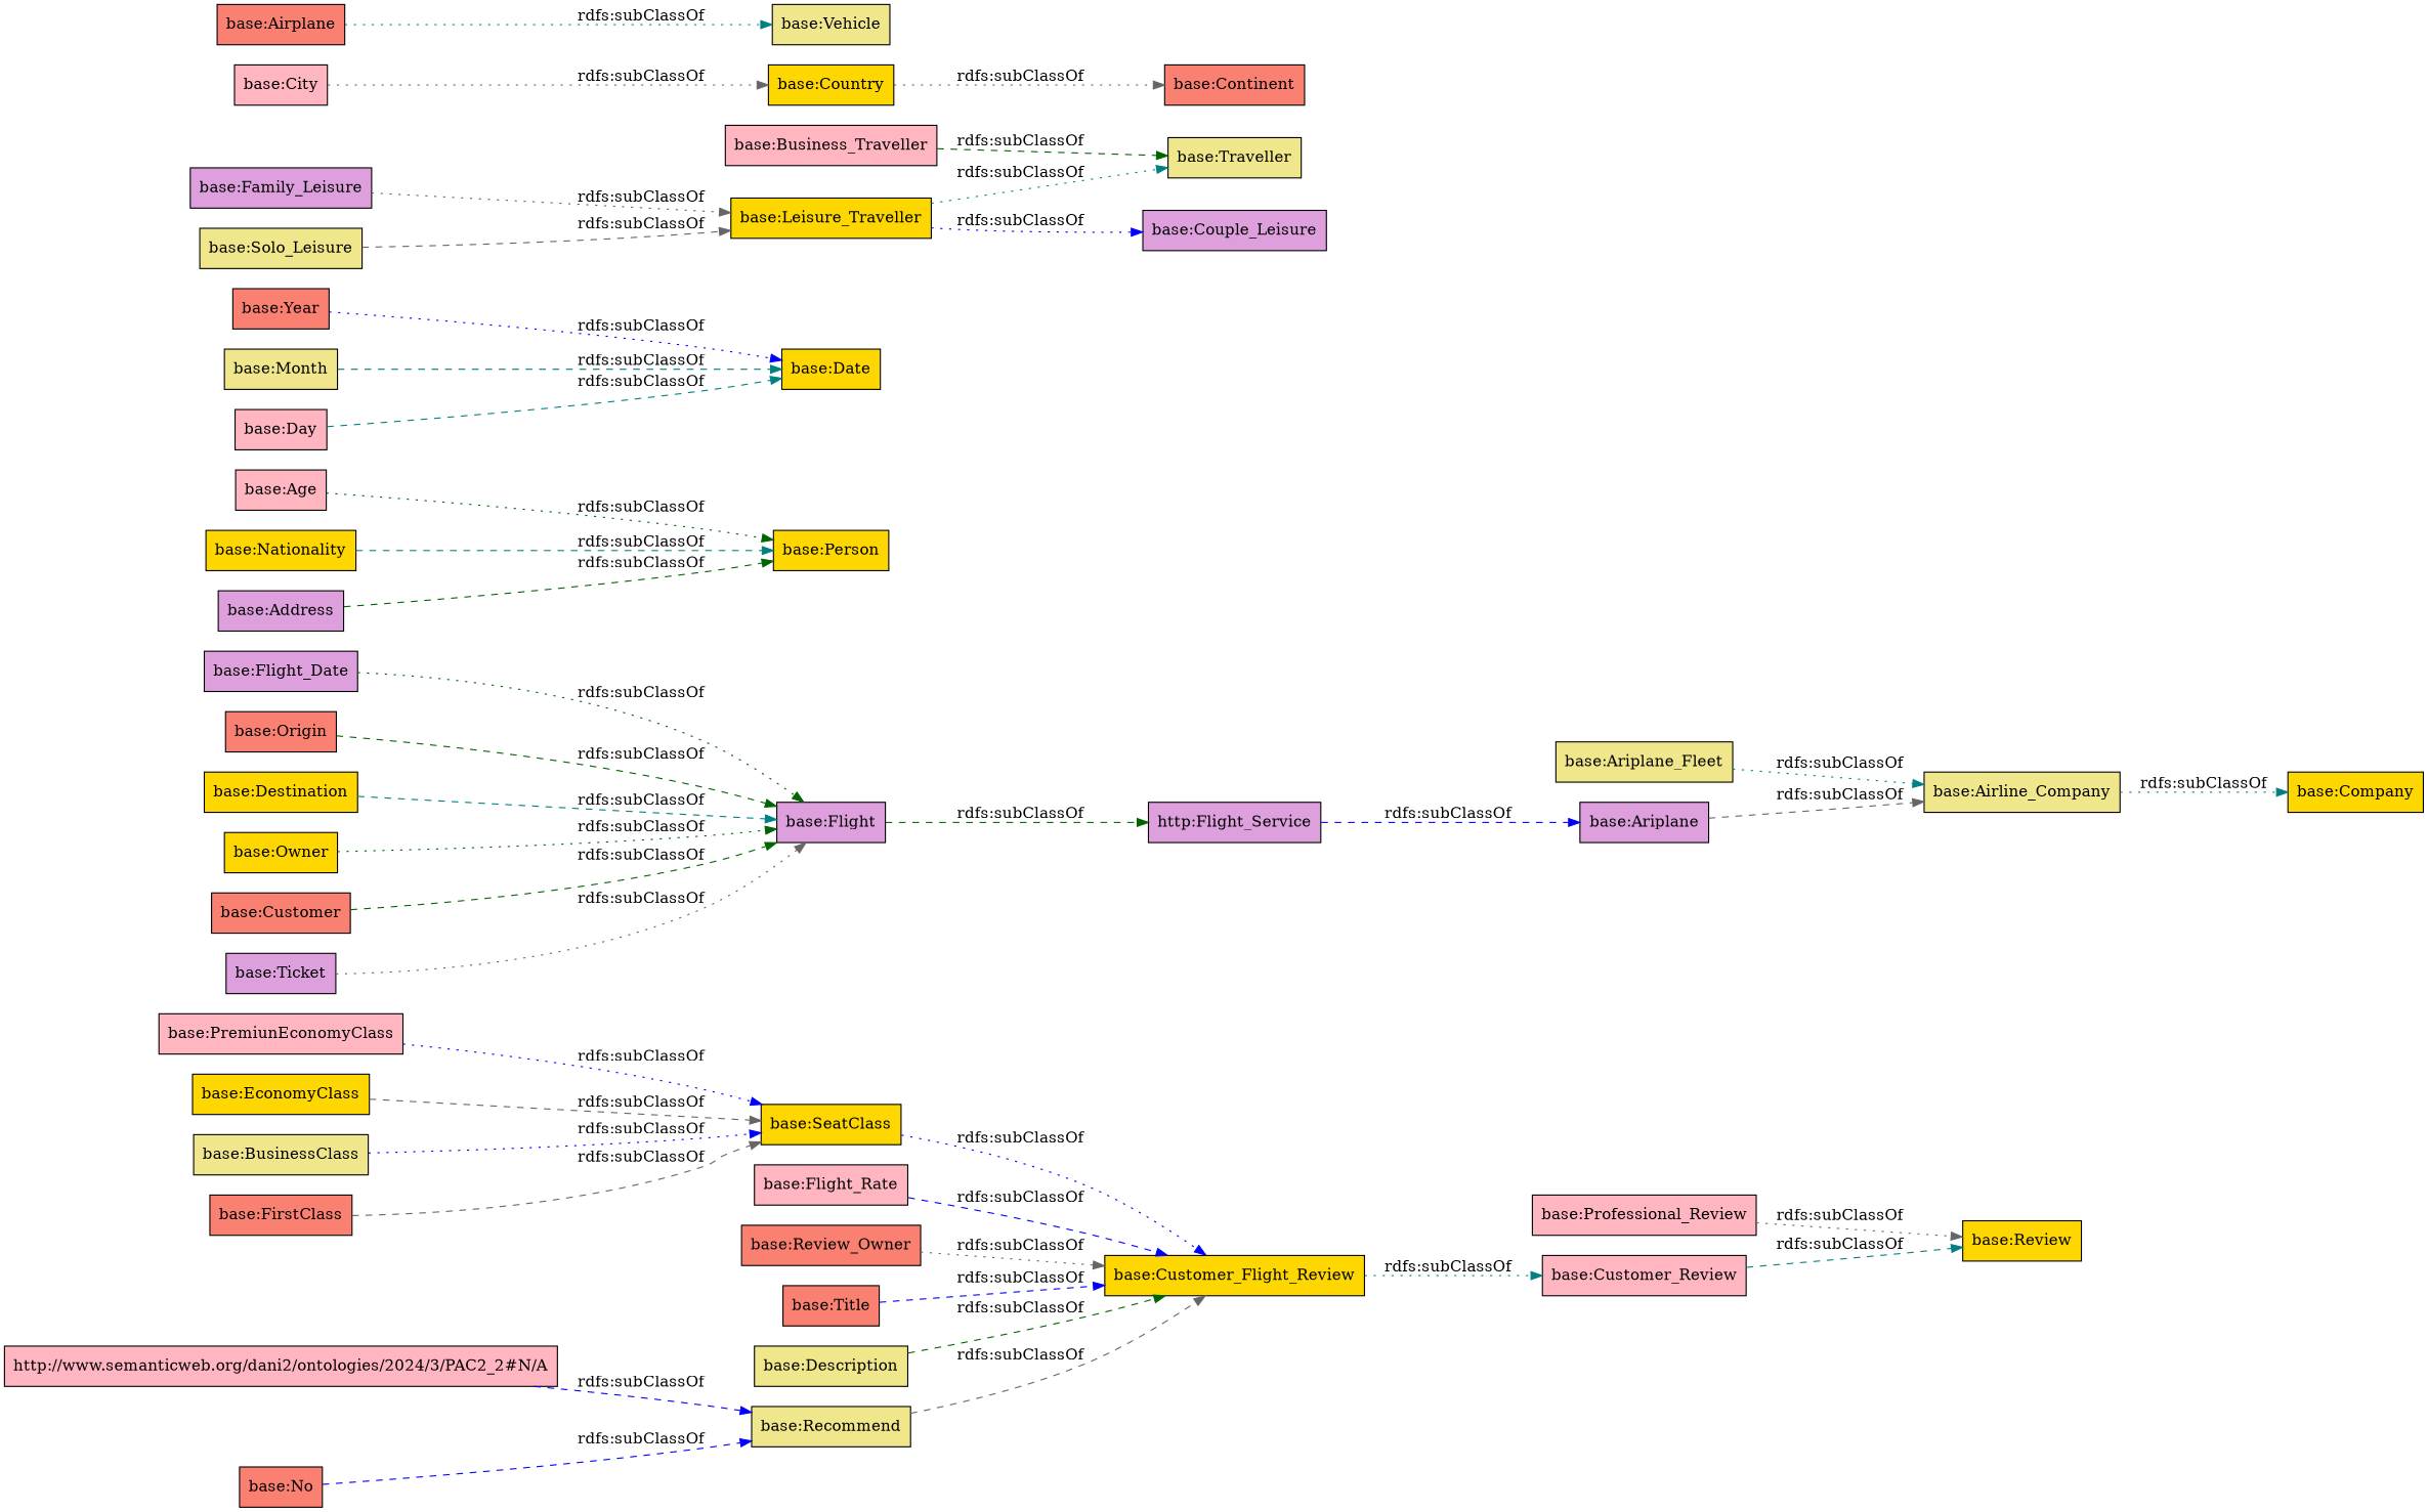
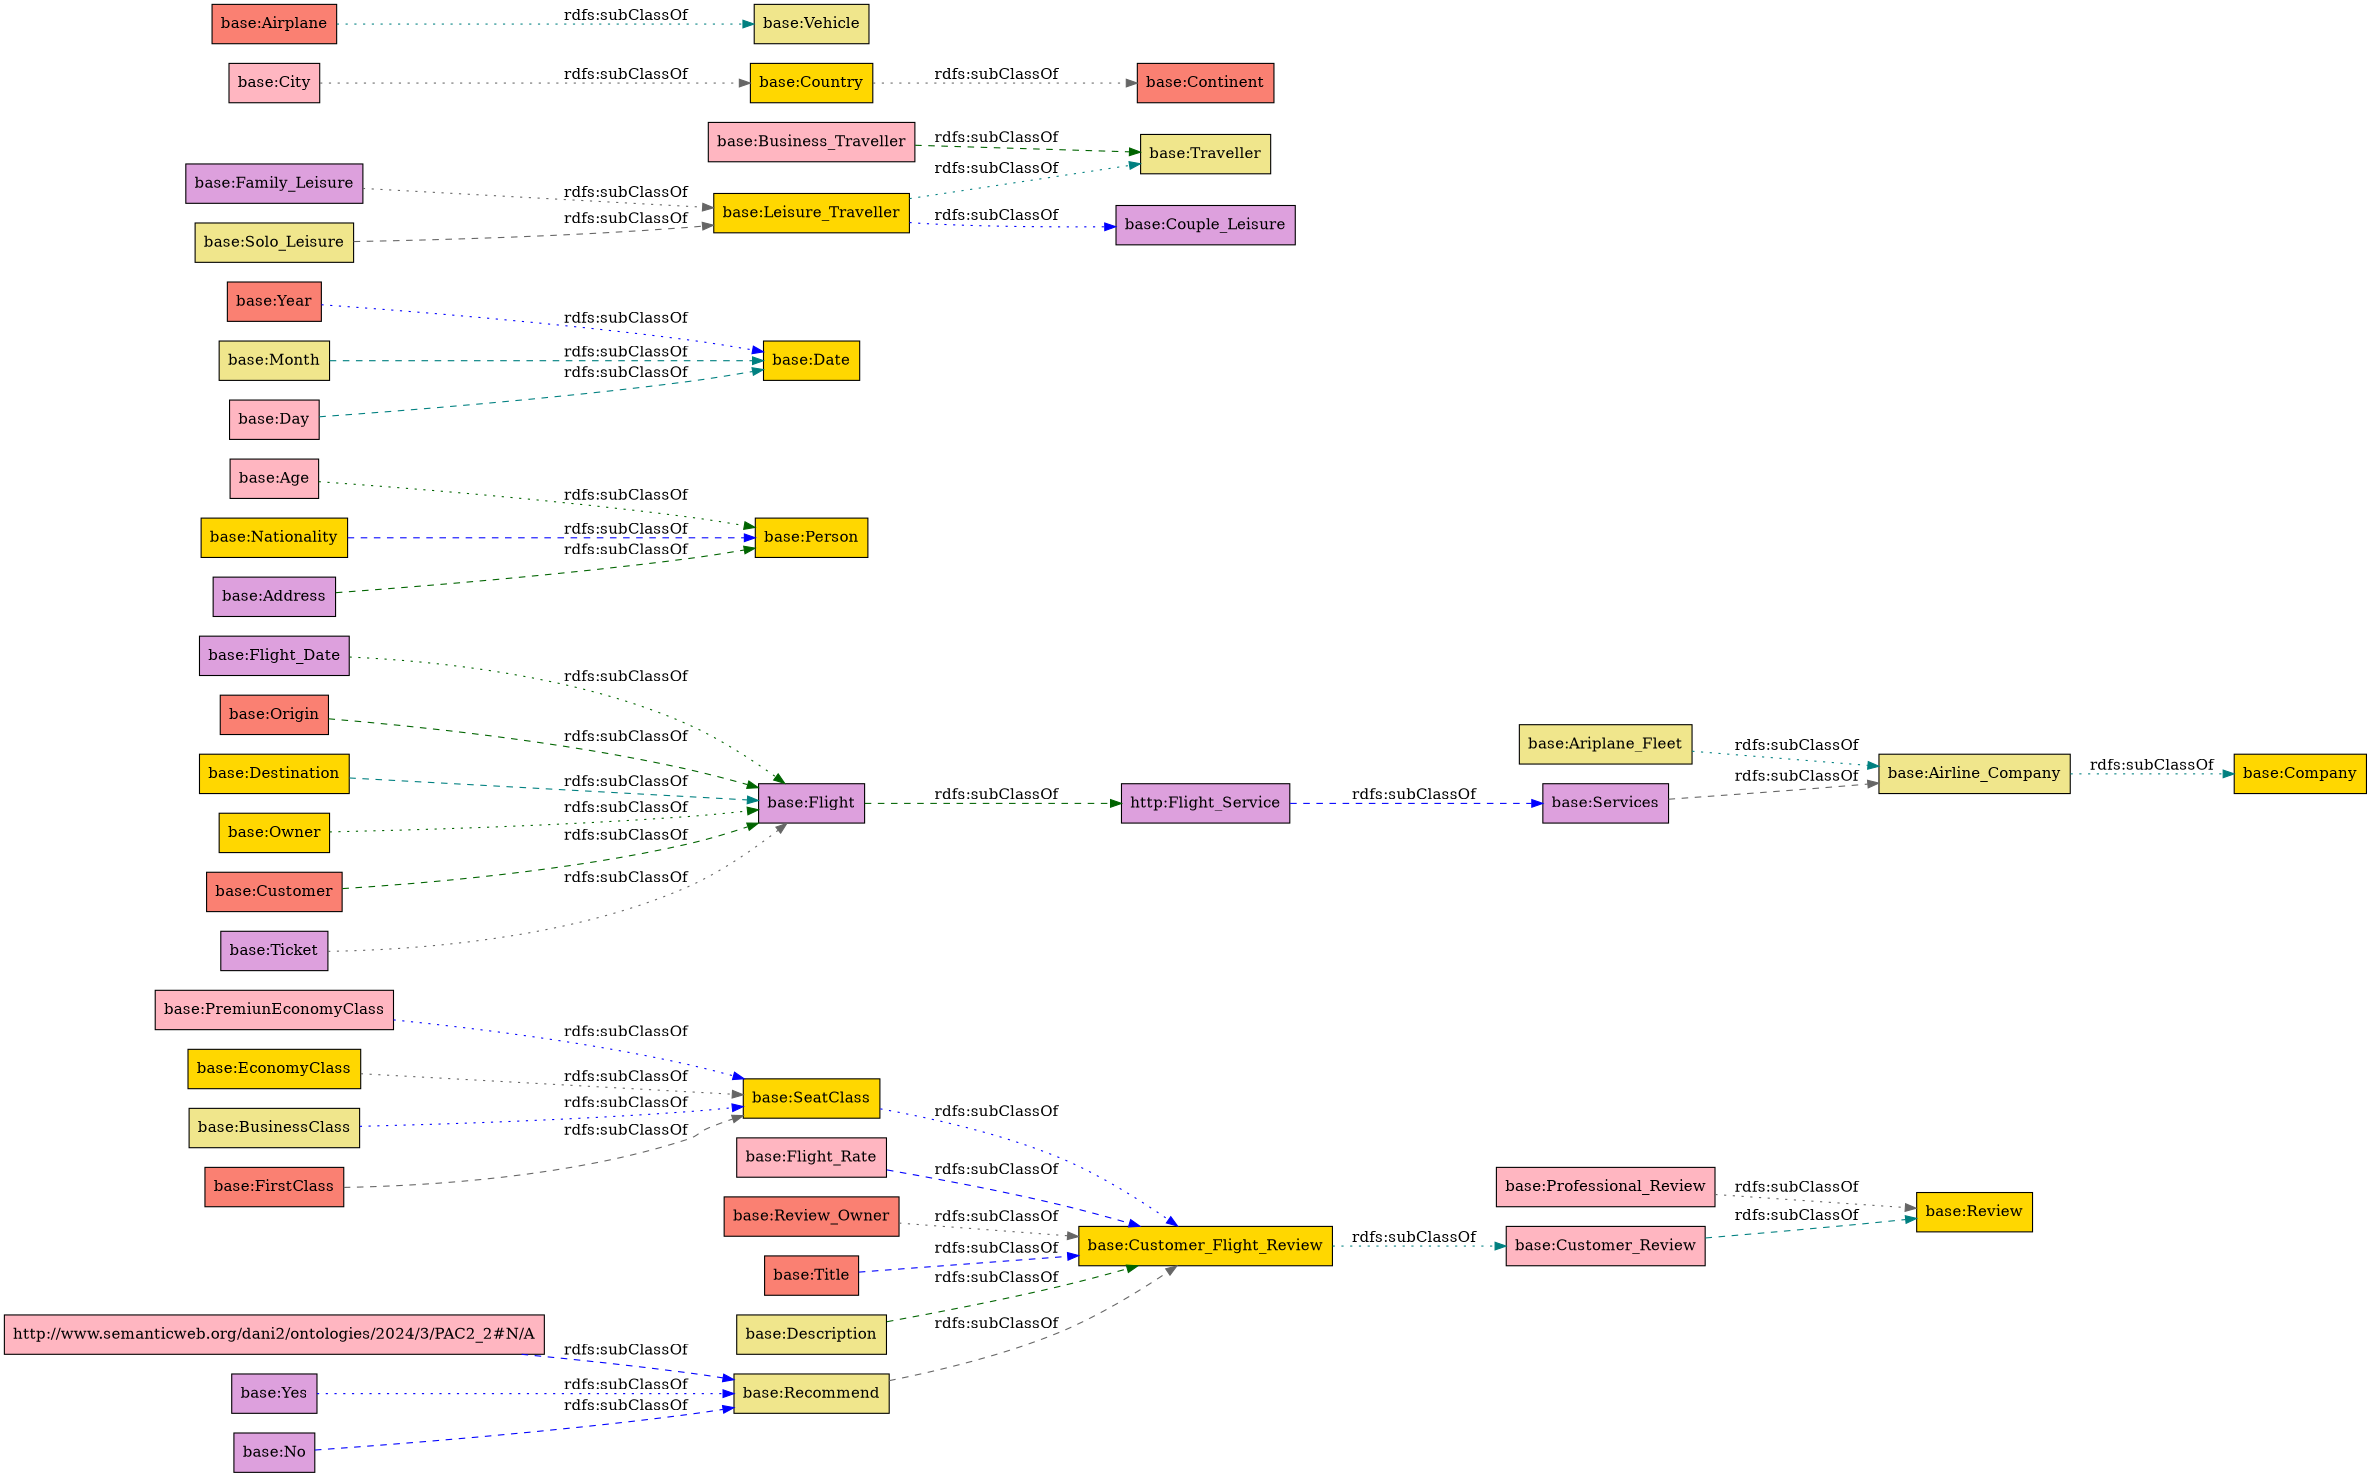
  digraph {
    rankdir=LR
    node [color=black fillcolor=gold shape=rectangle style=filled]
    edge [color=blue style=dashed]
    "base:Recommend" [fillcolor=khaki]
    "base:Customer_Flight_Review"
    "base:Customer_Review" [fillcolor=lightpink]
    "base:Ariplane_Fleet" [fillcolor=khaki]
    "base:Airline_Company" [fillcolor=khaki]
    "base:Company"
    "base:Flight_Date" [fillcolor=plum]
    "base:Flight" [fillcolor=plum]
    n9 [fillcolor=plum label="http:Flight_Service"]
    "base:Age" [fillcolor=lightpink]
    "base:Person"
    "base:Origin" [fillcolor=salmon]
    "base:PremiunEconomyClass" [fillcolor=lightpink]
    "base:SeatClass"
    "http://www.semanticweb.org/dani2/ontologies/2024/3/PAC2_2#N/A" [fillcolor=lightpink]
    "base:Destination"
    "base:Flight_Rate" [fillcolor=lightpink]
    "base:Review_Owner" [fillcolor=salmon]
    "base:Title" [fillcolor=salmon]
    "base:Year" [fillcolor=salmon]
    "base:Date"
    "base:Couple_Leisure" [fillcolor=plum]
    "base:Leisure_Traveller"
    "base:Traveller" [fillcolor=khaki]
    "base:Description" [fillcolor=khaki]
    "base:Continent" [fillcolor=salmon]
    "base:Country"
+   "base:Yes" [fillcolor=plum]
    "base:Owner"
    "base:Customer" [fillcolor=salmon]
    "base:Family_Leisure" [fillcolor=plum]
    "base:Ticket" [fillcolor=plum]
    "base:City" [fillcolor=lightpink]
    "base:Business_Traveller" [fillcolor=lightpink]
    "base:Nationality"
-   "base:No" [fillcolor=salmon]
+   "base:No" [fillcolor=plum]
    "base:Month" [fillcolor=khaki]
    "base:EconomyClass"
    "base:Day" [fillcolor=lightpink]
    "base:BusinessClass" [fillcolor=khaki]
    "base:Airplane" [fillcolor=salmon]
    "base:Vehicle" [fillcolor=khaki]
-   "base:Services" [fillcolor=plum label="base:Ariplane"]
+   "base:Services" [fillcolor=plum]
    "base:FirstClass" [fillcolor=salmon]
    "base:Review"
    "base:Address" [fillcolor=plum]
    "base:Professional_Review" [fillcolor=lightpink]
    "base:Solo_Leisure" [fillcolor=khaki]
    "base:Recommend" -> "base:Customer_Flight_Review" [color=gray40 label="rdfs:subClassOf"]
    "base:Customer_Flight_Review" -> "base:Customer_Review" [color=teal label="rdfs:subClassOf" style=dotted]
    "base:Customer_Review" -> "base:Review" [color=teal label="rdfs:subClassOf"]
    "base:Ariplane_Fleet" -> "base:Airline_Company" [color=teal label="rdfs:subClassOf" style=dotted]
    "base:Airline_Company" -> "base:Company" [color=teal label="rdfs:subClassOf" style=dotted]
    "base:Flight_Date" -> "base:Flight" [color=darkgreen label="rdfs:subClassOf" style=dotted]
    "base:Flight" -> n9 [color=darkgreen label="rdfs:subClassOf"]
    n9 -> "base:Services" [label="rdfs:subClassOf"]
    "base:Age" -> "base:Person" [color=darkgreen label="rdfs:subClassOf" style=dotted]
    "base:Origin" -> "base:Flight" [color=darkgreen label="rdfs:subClassOf"]
    "base:PremiunEconomyClass" -> "base:SeatClass" [label="rdfs:subClassOf" style=dotted]
    "base:SeatClass" -> "base:Customer_Flight_Review" [label="rdfs:subClassOf" style=dotted]
    "http://www.semanticweb.org/dani2/ontologies/2024/3/PAC2_2#N/A" -> "base:Recommend" [label="rdfs:subClassOf"]
    "base:Destination" -> "base:Flight" [color=teal label="rdfs:subClassOf"]
    "base:Flight_Rate" -> "base:Customer_Flight_Review" [label="rdfs:subClassOf"]
    "base:Review_Owner" -> "base:Customer_Flight_Review" [color=gray40 label="rdfs:subClassOf" style=dotted]
    "base:Title" -> "base:Customer_Flight_Review" [label="rdfs:subClassOf"]
    "base:Year" -> "base:Date" [label="rdfs:subClassOf" style=dotted]
    "base:Leisure_Traveller" -> "base:Couple_Leisure" [label="rdfs:subClassOf" style=dotted]
    "base:Leisure_Traveller" -> "base:Traveller" [color=teal label="rdfs:subClassOf" style=dotted]
    "base:Description" -> "base:Customer_Flight_Review" [color=darkgreen label="rdfs:subClassOf"]
    "base:Country" -> "base:Continent" [color=gray40 label="rdfs:subClassOf" style=dotted]
+   "base:Yes" -> "base:Recommend" [label="rdfs:subClassOf" style=dotted]
    "base:Owner" -> "base:Flight" [color=darkgreen label="rdfs:subClassOf" style=dotted]
    "base:Customer" -> "base:Flight" [color=darkgreen label="rdfs:subClassOf"]
    "base:Family_Leisure" -> "base:Leisure_Traveller" [color=gray40 label="rdfs:subClassOf" style=dotted]
    "base:Ticket" -> "base:Flight" [color=gray40 label="rdfs:subClassOf" style=dotted]
    "base:City" -> "base:Country" [color=gray40 label="rdfs:subClassOf" style=dotted]
    "base:Business_Traveller" -> "base:Traveller" [color=darkgreen label="rdfs:subClassOf"]
-   "base:Nationality" -> "base:Person" [color=teal label="rdfs:subClassOf"]
+   "base:Nationality" -> "base:Person" [label="rdfs:subClassOf"]
    "base:No" -> "base:Recommend" [label="rdfs:subClassOf"]
    "base:Month" -> "base:Date" [color=teal label="rdfs:subClassOf"]
-   "base:EconomyClass" -> "base:SeatClass" [color=gray40 label="rdfs:subClassOf"]
+   "base:EconomyClass" -> "base:SeatClass" [color=gray40 label="rdfs:subClassOf" style=dotted]
    "base:Day" -> "base:Date" [color=teal label="rdfs:subClassOf"]
    "base:BusinessClass" -> "base:SeatClass" [label="rdfs:subClassOf" style=dotted]
    "base:Airplane" -> "base:Vehicle" [color=teal label="rdfs:subClassOf" style=dotted]
    "base:Services" -> "base:Airline_Company" [color=gray40 label="rdfs:subClassOf"]
    "base:FirstClass" -> "base:SeatClass" [color=gray40 label="rdfs:subClassOf"]
    "base:Address" -> "base:Person" [color=darkgreen label="rdfs:subClassOf"]
    "base:Professional_Review" -> "base:Review" [color=gray40 label="rdfs:subClassOf" style=dotted]
    "base:Solo_Leisure" -> "base:Leisure_Traveller" [color=gray40 label="rdfs:subClassOf"]
  }
